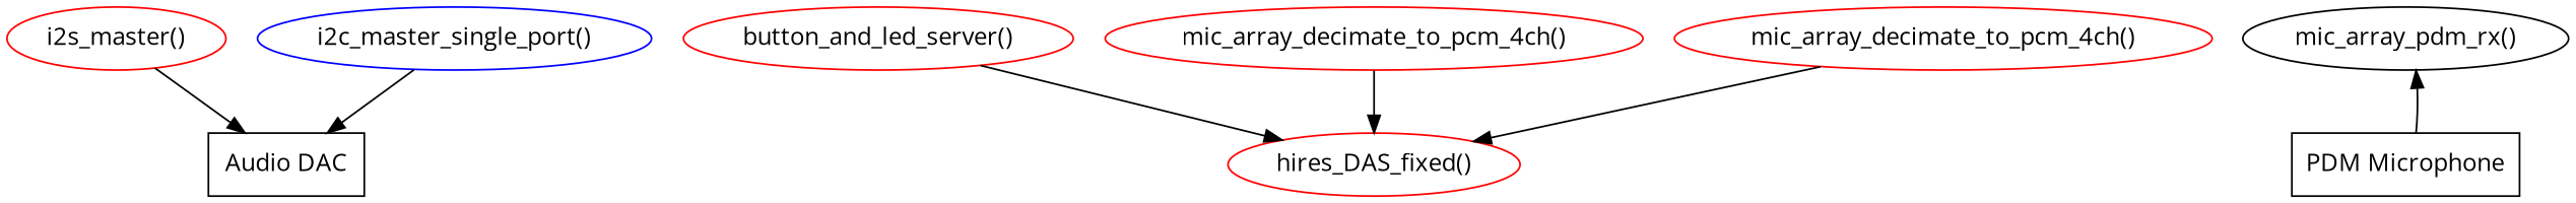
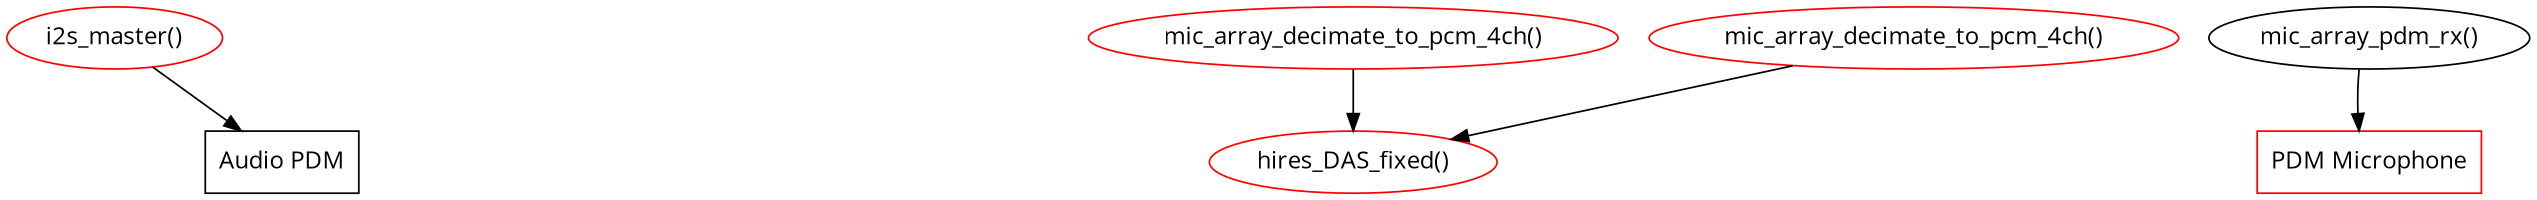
  digraph {
    fontname="Open Sans"
    node [color=red fontname="Open Sans"]
    edge [fontname="Open Sans"]
    n1 [label="i2s_master()"]
-   n2 [label="Audio DAC" shape=box color=""]
-   n3 [color=blue label="i2c_master_single_port()"]
-   n4 [label="button_and_led_server()"]
+   n2 [label="Audio PDM" shape=box color=""]
    n5 [label="hires_DAS_fixed()"]
    n6 [color=black label="mic_array_pdm_rx()"]
    n7 [label="mic_array_decimate_to_pcm_4ch()"]
    n8 [label="mic_array_decimate_to_pcm_4ch()"]
-   n9 [label="PDM Microphone" shape=box color=""]
+   n9 [label="PDM Microphone" shape=box]
    n1 -> n2
-   n3 -> n2
-   n4 -> n5
    n7 -> n5
    n8 -> n5
-   n9 -> n6
+   n6 -> n9
  }
